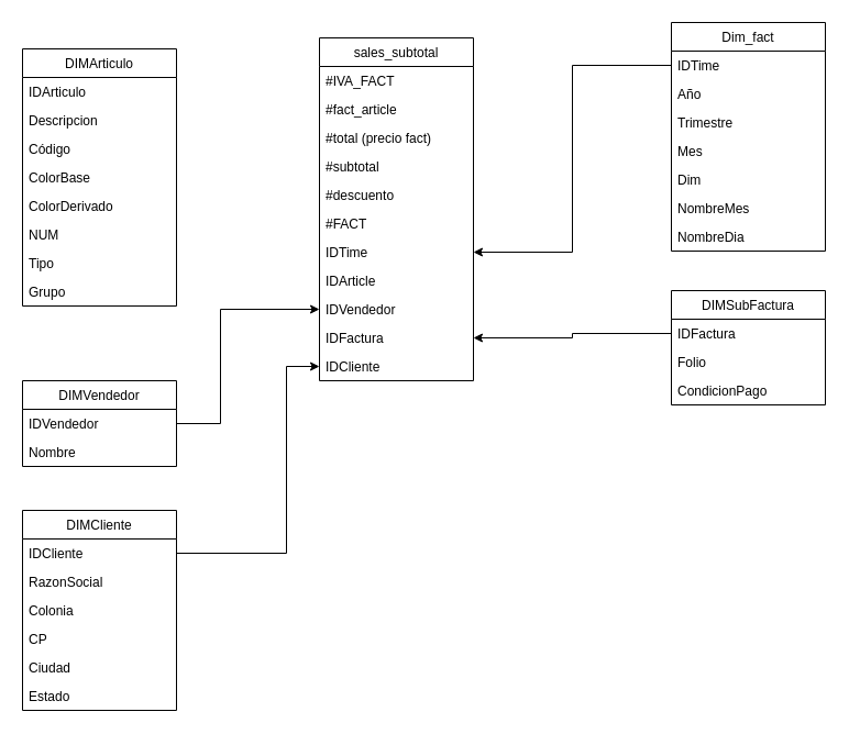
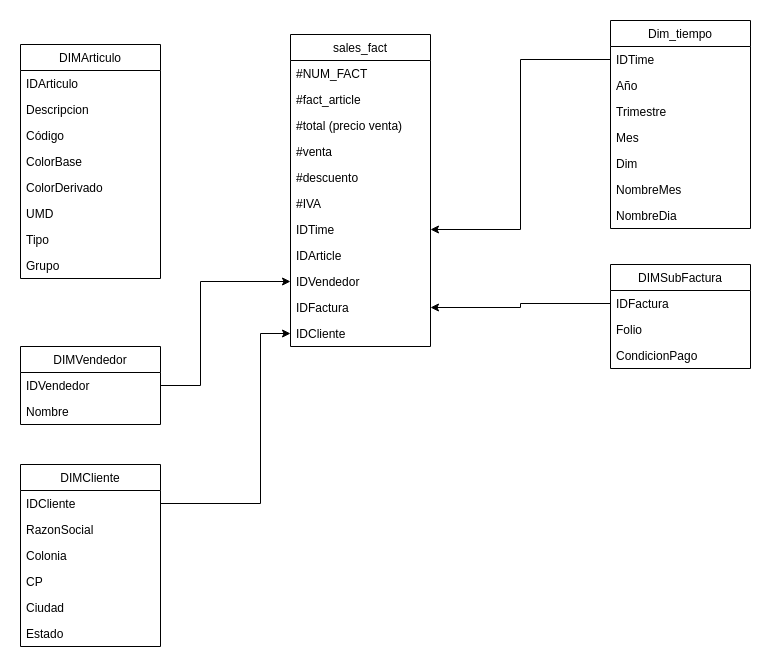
  <mxCell id="0" />
  <mxCell id="1" parent="0" />
- <mxCell id="2" value="sales_subtotal" style="swimlane;fontStyle=0;childLayout=stackLayout;horizontal=1;startSize=26;fillColor=none;horizontalStack=0;resizeParent=1;resizeParentMax=0;resizeLast=0;collapsible=1;marginBottom=0;" parent="1" vertex="1"><mxGeometry x="290" y="34" width="140" height="312" as="geometry" /></mxCell>
- <mxCell id="3" value="#IVA_FACT" style="text;strokeColor=none;fillColor=none;align=left;verticalAlign=top;spacingLeft=4;spacingRight=4;overflow=hidden;rotatable=0;points=[[0,0.5],[1,0.5]];portConstraint=eastwest;" parent="2" vertex="1"><mxGeometry y="26" width="140" height="26" as="geometry" /></mxCell>
+ <mxCell id="2" value="sales_fact" style="swimlane;fontStyle=0;childLayout=stackLayout;horizontal=1;startSize=26;fillColor=none;horizontalStack=0;resizeParent=1;resizeParentMax=0;resizeLast=0;collapsible=1;marginBottom=0;" parent="1" vertex="1"><mxGeometry x="290" y="34" width="140" height="312" as="geometry" /></mxCell>
+ <mxCell id="3" value="#NUM_FACT" style="text;strokeColor=none;fillColor=none;align=left;verticalAlign=top;spacingLeft=4;spacingRight=4;overflow=hidden;rotatable=0;points=[[0,0.5],[1,0.5]];portConstraint=eastwest;" parent="2" vertex="1"><mxGeometry y="26" width="140" height="26" as="geometry" /></mxCell>
  <mxCell id="4" value="#fact_article" style="text;strokeColor=none;fillColor=none;align=left;verticalAlign=top;spacingLeft=4;spacingRight=4;overflow=hidden;rotatable=0;points=[[0,0.5],[1,0.5]];portConstraint=eastwest;" parent="2" vertex="1"><mxGeometry y="52" width="140" height="26" as="geometry" /></mxCell>
- <mxCell id="5" value="#total (precio fact)" style="text;strokeColor=none;fillColor=none;align=left;verticalAlign=top;spacingLeft=4;spacingRight=4;overflow=hidden;rotatable=0;points=[[0,0.5],[1,0.5]];portConstraint=eastwest;" parent="2" vertex="1"><mxGeometry y="78" width="140" height="26" as="geometry" /></mxCell>
- <mxCell id="6" value="#subtotal" style="text;strokeColor=none;fillColor=none;align=left;verticalAlign=top;spacingLeft=4;spacingRight=4;overflow=hidden;rotatable=0;points=[[0,0.5],[1,0.5]];portConstraint=eastwest;" vertex="1" parent="2"><mxGeometry y="104" width="140" height="26" as="geometry" /></mxCell>
+ <mxCell id="5" value="#total (precio venta)" style="text;strokeColor=none;fillColor=none;align=left;verticalAlign=top;spacingLeft=4;spacingRight=4;overflow=hidden;rotatable=0;points=[[0,0.5],[1,0.5]];portConstraint=eastwest;" parent="2" vertex="1"><mxGeometry y="78" width="140" height="26" as="geometry" /></mxCell>
+ <mxCell id="6" value="#venta" style="text;strokeColor=none;fillColor=none;align=left;verticalAlign=top;spacingLeft=4;spacingRight=4;overflow=hidden;rotatable=0;points=[[0,0.5],[1,0.5]];portConstraint=eastwest;" vertex="1" parent="2"><mxGeometry y="104" width="140" height="26" as="geometry" /></mxCell>
  <mxCell id="7" value="#descuento" style="text;strokeColor=none;fillColor=none;align=left;verticalAlign=top;spacingLeft=4;spacingRight=4;overflow=hidden;rotatable=0;points=[[0,0.5],[1,0.5]];portConstraint=eastwest;" vertex="1" parent="2"><mxGeometry y="130" width="140" height="26" as="geometry" /></mxCell>
- <mxCell id="8" value="#FACT" style="text;strokeColor=none;fillColor=none;align=left;verticalAlign=top;spacingLeft=4;spacingRight=4;overflow=hidden;rotatable=0;points=[[0,0.5],[1,0.5]];portConstraint=eastwest;" parent="2" vertex="1"><mxGeometry y="156" width="140" height="26" as="geometry" /></mxCell>
+ <mxCell id="8" value="#IVA" style="text;strokeColor=none;fillColor=none;align=left;verticalAlign=top;spacingLeft=4;spacingRight=4;overflow=hidden;rotatable=0;points=[[0,0.5],[1,0.5]];portConstraint=eastwest;" parent="2" vertex="1"><mxGeometry y="156" width="140" height="26" as="geometry" /></mxCell>
  <mxCell id="9" value="IDTime" style="text;strokeColor=none;fillColor=none;align=left;verticalAlign=top;spacingLeft=4;spacingRight=4;overflow=hidden;rotatable=0;points=[[0,0.5],[1,0.5]];portConstraint=eastwest;" parent="2" vertex="1"><mxGeometry y="182" width="140" height="26" as="geometry" /></mxCell>
  <mxCell id="10" value="IDArticle" style="text;strokeColor=none;fillColor=none;align=left;verticalAlign=top;spacingLeft=4;spacingRight=4;overflow=hidden;rotatable=0;points=[[0,0.5],[1,0.5]];portConstraint=eastwest;" parent="2" vertex="1"><mxGeometry y="208" width="140" height="26" as="geometry" /></mxCell>
  <mxCell id="11" value="IDVendedor" style="text;strokeColor=none;fillColor=none;align=left;verticalAlign=top;spacingLeft=4;spacingRight=4;overflow=hidden;rotatable=0;points=[[0,0.5],[1,0.5]];portConstraint=eastwest;" parent="2" vertex="1"><mxGeometry y="234" width="140" height="26" as="geometry" /></mxCell>
  <mxCell id="12" value="IDFactura" style="text;strokeColor=none;fillColor=none;align=left;verticalAlign=top;spacingLeft=4;spacingRight=4;overflow=hidden;rotatable=0;points=[[0,0.5],[1,0.5]];portConstraint=eastwest;" parent="2" vertex="1"><mxGeometry y="260" width="140" height="26" as="geometry" /></mxCell>
  <mxCell id="13" value="IDCliente" style="text;strokeColor=none;fillColor=none;align=left;verticalAlign=top;spacingLeft=4;spacingRight=4;overflow=hidden;rotatable=0;points=[[0,0.5],[1,0.5]];portConstraint=eastwest;" parent="2" vertex="1"><mxGeometry y="286" width="140" height="26" as="geometry" /></mxCell>
- <mxCell id="14" value="Dim_fact" style="swimlane;fontStyle=0;childLayout=stackLayout;horizontal=1;startSize=26;fillColor=none;horizontalStack=0;resizeParent=1;resizeParentMax=0;resizeLast=0;collapsible=1;marginBottom=0;" parent="1" vertex="1"><mxGeometry x="610" y="20" width="140" height="208" as="geometry" /></mxCell>
+ <mxCell id="14" value="Dim_tiempo" style="swimlane;fontStyle=0;childLayout=stackLayout;horizontal=1;startSize=26;fillColor=none;horizontalStack=0;resizeParent=1;resizeParentMax=0;resizeLast=0;collapsible=1;marginBottom=0;" parent="1" vertex="1"><mxGeometry x="610" y="20" width="140" height="208" as="geometry" /></mxCell>
  <mxCell id="15" value="IDTime" style="text;strokeColor=none;fillColor=none;align=left;verticalAlign=top;spacingLeft=4;spacingRight=4;overflow=hidden;rotatable=0;points=[[0,0.5],[1,0.5]];portConstraint=eastwest;" parent="14" vertex="1"><mxGeometry y="26" width="140" height="26" as="geometry" /></mxCell>
  <mxCell id="16" value="Año" style="text;strokeColor=none;fillColor=none;align=left;verticalAlign=top;spacingLeft=4;spacingRight=4;overflow=hidden;rotatable=0;points=[[0,0.5],[1,0.5]];portConstraint=eastwest;" parent="14" vertex="1"><mxGeometry y="52" width="140" height="26" as="geometry" /></mxCell>
  <mxCell id="17" value="Trimestre" style="text;strokeColor=none;fillColor=none;align=left;verticalAlign=top;spacingLeft=4;spacingRight=4;overflow=hidden;rotatable=0;points=[[0,0.5],[1,0.5]];portConstraint=eastwest;" parent="14" vertex="1"><mxGeometry y="78" width="140" height="26" as="geometry" /></mxCell>
  <mxCell id="18" value="Mes" style="text;strokeColor=none;fillColor=none;align=left;verticalAlign=top;spacingLeft=4;spacingRight=4;overflow=hidden;rotatable=0;points=[[0,0.5],[1,0.5]];portConstraint=eastwest;" parent="14" vertex="1"><mxGeometry y="104" width="140" height="26" as="geometry" /></mxCell>
  <mxCell id="19" value="Dim" style="text;strokeColor=none;fillColor=none;align=left;verticalAlign=top;spacingLeft=4;spacingRight=4;overflow=hidden;rotatable=0;points=[[0,0.5],[1,0.5]];portConstraint=eastwest;" vertex="1" parent="14"><mxGeometry y="130" width="140" height="26" as="geometry" /></mxCell>
  <mxCell id="20" value="NombreMes" style="text;strokeColor=none;fillColor=none;align=left;verticalAlign=top;spacingLeft=4;spacingRight=4;overflow=hidden;rotatable=0;points=[[0,0.5],[1,0.5]];portConstraint=eastwest;" vertex="1" parent="14"><mxGeometry y="156" width="140" height="26" as="geometry" /></mxCell>
  <mxCell id="21" value="NombreDia" style="text;strokeColor=none;fillColor=none;align=left;verticalAlign=top;spacingLeft=4;spacingRight=4;overflow=hidden;rotatable=0;points=[[0,0.5],[1,0.5]];portConstraint=eastwest;" parent="14" vertex="1"><mxGeometry y="182" width="140" height="26" as="geometry" /></mxCell>
  <mxCell id="22" value="DIMVendedor" style="swimlane;fontStyle=0;childLayout=stackLayout;horizontal=1;startSize=26;fillColor=none;horizontalStack=0;resizeParent=1;resizeParentMax=0;resizeLast=0;collapsible=1;marginBottom=0;" parent="1" vertex="1"><mxGeometry x="20" y="346" width="140" height="78" as="geometry" /></mxCell>
  <mxCell id="23" value="IDVendedor" style="text;strokeColor=none;fillColor=none;align=left;verticalAlign=top;spacingLeft=4;spacingRight=4;overflow=hidden;rotatable=0;points=[[0,0.5],[1,0.5]];portConstraint=eastwest;" parent="22" vertex="1"><mxGeometry y="26" width="140" height="26" as="geometry" /></mxCell>
  <mxCell id="24" value="Nombre" style="text;strokeColor=none;fillColor=none;align=left;verticalAlign=top;spacingLeft=4;spacingRight=4;overflow=hidden;rotatable=0;points=[[0,0.5],[1,0.5]];portConstraint=eastwest;" parent="22" vertex="1"><mxGeometry y="52" width="140" height="26" as="geometry" /></mxCell>
  <mxCell id="25" value="DIMArticulo" style="swimlane;fontStyle=0;childLayout=stackLayout;horizontal=1;startSize=26;fillColor=none;horizontalStack=0;resizeParent=1;resizeParentMax=0;resizeLast=0;collapsible=1;marginBottom=0;" parent="1" vertex="1"><mxGeometry x="20" y="44" width="140" height="234" as="geometry" /></mxCell>
  <mxCell id="26" value="IDArticulo" style="text;strokeColor=none;fillColor=none;align=left;verticalAlign=top;spacingLeft=4;spacingRight=4;overflow=hidden;rotatable=0;points=[[0,0.5],[1,0.5]];portConstraint=eastwest;" parent="25" vertex="1"><mxGeometry y="26" width="140" height="26" as="geometry" /></mxCell>
  <mxCell id="27" value="Descripcion" style="text;strokeColor=none;fillColor=none;align=left;verticalAlign=top;spacingLeft=4;spacingRight=4;overflow=hidden;rotatable=0;points=[[0,0.5],[1,0.5]];portConstraint=eastwest;" parent="25" vertex="1"><mxGeometry y="52" width="140" height="26" as="geometry" /></mxCell>
  <mxCell id="28" value="Código" style="text;strokeColor=none;fillColor=none;align=left;verticalAlign=top;spacingLeft=4;spacingRight=4;overflow=hidden;rotatable=0;points=[[0,0.5],[1,0.5]];portConstraint=eastwest;" parent="25" vertex="1"><mxGeometry y="78" width="140" height="26" as="geometry" /></mxCell>
  <mxCell id="29" value="ColorBase" style="text;strokeColor=none;fillColor=none;align=left;verticalAlign=top;spacingLeft=4;spacingRight=4;overflow=hidden;rotatable=0;points=[[0,0.5],[1,0.5]];portConstraint=eastwest;" parent="25" vertex="1"><mxGeometry y="104" width="140" height="26" as="geometry" /></mxCell>
  <mxCell id="30" value="ColorDerivado" style="text;strokeColor=none;fillColor=none;align=left;verticalAlign=top;spacingLeft=4;spacingRight=4;overflow=hidden;rotatable=0;points=[[0,0.5],[1,0.5]];portConstraint=eastwest;" parent="25" vertex="1"><mxGeometry y="130" width="140" height="26" as="geometry" /></mxCell>
- <mxCell id="31" value="NUM" style="text;strokeColor=none;fillColor=none;align=left;verticalAlign=top;spacingLeft=4;spacingRight=4;overflow=hidden;rotatable=0;points=[[0,0.5],[1,0.5]];portConstraint=eastwest;" parent="25" vertex="1"><mxGeometry y="156" width="140" height="26" as="geometry" /></mxCell>
+ <mxCell id="31" value="UMD" style="text;strokeColor=none;fillColor=none;align=left;verticalAlign=top;spacingLeft=4;spacingRight=4;overflow=hidden;rotatable=0;points=[[0,0.5],[1,0.5]];portConstraint=eastwest;" parent="25" vertex="1"><mxGeometry y="156" width="140" height="26" as="geometry" /></mxCell>
  <mxCell id="32" value="Tipo" style="text;strokeColor=none;fillColor=none;align=left;verticalAlign=top;spacingLeft=4;spacingRight=4;overflow=hidden;rotatable=0;points=[[0,0.5],[1,0.5]];portConstraint=eastwest;" parent="25" vertex="1"><mxGeometry y="182" width="140" height="26" as="geometry" /></mxCell>
  <mxCell id="33" value="Grupo" style="text;strokeColor=none;fillColor=none;align=left;verticalAlign=top;spacingLeft=4;spacingRight=4;overflow=hidden;rotatable=0;points=[[0,0.5],[1,0.5]];portConstraint=eastwest;" vertex="1" parent="25"><mxGeometry y="208" width="140" height="26" as="geometry" /></mxCell>
  <mxCell id="34" value="DIMSubFactura" style="swimlane;fontStyle=0;childLayout=stackLayout;horizontal=1;startSize=26;fillColor=none;horizontalStack=0;resizeParent=1;resizeParentMax=0;resizeLast=0;collapsible=1;marginBottom=0;" parent="1" vertex="1"><mxGeometry x="610" y="264" width="140" height="104" as="geometry" /></mxCell>
  <mxCell id="35" value="IDFactura" style="text;strokeColor=none;fillColor=none;align=left;verticalAlign=top;spacingLeft=4;spacingRight=4;overflow=hidden;rotatable=0;points=[[0,0.5],[1,0.5]];portConstraint=eastwest;" parent="34" vertex="1"><mxGeometry y="26" width="140" height="26" as="geometry" /></mxCell>
  <mxCell id="36" value="Folio" style="text;strokeColor=none;fillColor=none;align=left;verticalAlign=top;spacingLeft=4;spacingRight=4;overflow=hidden;rotatable=0;points=[[0,0.5],[1,0.5]];portConstraint=eastwest;" vertex="1" parent="34"><mxGeometry y="52" width="140" height="26" as="geometry" /></mxCell>
  <mxCell id="37" value="CondicionPago" style="text;strokeColor=none;fillColor=none;align=left;verticalAlign=top;spacingLeft=4;spacingRight=4;overflow=hidden;rotatable=0;points=[[0,0.5],[1,0.5]];portConstraint=eastwest;" vertex="1" parent="34"><mxGeometry y="78" width="140" height="26" as="geometry" /></mxCell>
  <mxCell id="38" style="edgeStyle=orthogonalEdgeStyle;rounded=0;orthogonalLoop=1;jettySize=auto;html=1;exitX=1;exitY=0.5;exitDx=0;exitDy=0;entryX=0;entryY=0.5;entryDx=0;entryDy=0;" parent="1" source="23" target="11" edge="1"><mxGeometry relative="1" as="geometry"><Array as="points"><mxPoint x="200" y="385" /><mxPoint x="200" y="281" /></Array></mxGeometry></mxCell>
  <mxCell id="39" style="edgeStyle=orthogonalEdgeStyle;rounded=0;orthogonalLoop=1;jettySize=auto;html=1;exitX=0;exitY=0.5;exitDx=0;exitDy=0;entryX=1;entryY=0.5;entryDx=0;entryDy=0;" parent="1" source="15" target="9" edge="1"><mxGeometry relative="1" as="geometry" /></mxCell>
  <mxCell id="40" style="edgeStyle=orthogonalEdgeStyle;rounded=0;orthogonalLoop=1;jettySize=auto;html=1;exitX=0;exitY=0.5;exitDx=0;exitDy=0;entryX=1;entryY=0.5;entryDx=0;entryDy=0;" parent="1" source="35" target="12" edge="1"><mxGeometry relative="1" as="geometry" /></mxCell>
  <mxCell id="41" value="DIMCliente" style="swimlane;fontStyle=0;childLayout=stackLayout;horizontal=1;startSize=26;fillColor=none;horizontalStack=0;resizeParent=1;resizeParentMax=0;resizeLast=0;collapsible=1;marginBottom=0;" parent="1" vertex="1"><mxGeometry x="20" y="464" width="140" height="182" as="geometry" /></mxCell>
  <mxCell id="42" value="IDCliente" style="text;strokeColor=none;fillColor=none;align=left;verticalAlign=top;spacingLeft=4;spacingRight=4;overflow=hidden;rotatable=0;points=[[0,0.5],[1,0.5]];portConstraint=eastwest;" parent="41" vertex="1"><mxGeometry y="26" width="140" height="26" as="geometry" /></mxCell>
  <mxCell id="43" value="RazonSocial" style="text;strokeColor=none;fillColor=none;align=left;verticalAlign=top;spacingLeft=4;spacingRight=4;overflow=hidden;rotatable=0;points=[[0,0.5],[1,0.5]];portConstraint=eastwest;" parent="41" vertex="1"><mxGeometry y="52" width="140" height="26" as="geometry" /></mxCell>
  <mxCell id="44" value="Colonia" style="text;strokeColor=none;fillColor=none;align=left;verticalAlign=top;spacingLeft=4;spacingRight=4;overflow=hidden;rotatable=0;points=[[0,0.5],[1,0.5]];portConstraint=eastwest;" parent="41" vertex="1"><mxGeometry y="78" width="140" height="26" as="geometry" /></mxCell>
  <mxCell id="45" value="CP" style="text;strokeColor=none;fillColor=none;align=left;verticalAlign=top;spacingLeft=4;spacingRight=4;overflow=hidden;rotatable=0;points=[[0,0.5],[1,0.5]];portConstraint=eastwest;" parent="41" vertex="1"><mxGeometry y="104" width="140" height="26" as="geometry" /></mxCell>
  <mxCell id="46" value="Ciudad" style="text;strokeColor=none;fillColor=none;align=left;verticalAlign=top;spacingLeft=4;spacingRight=4;overflow=hidden;rotatable=0;points=[[0,0.5],[1,0.5]];portConstraint=eastwest;" parent="41" vertex="1"><mxGeometry y="130" width="140" height="26" as="geometry" /></mxCell>
  <mxCell id="47" value="Estado" style="text;strokeColor=none;fillColor=none;align=left;verticalAlign=top;spacingLeft=4;spacingRight=4;overflow=hidden;rotatable=0;points=[[0,0.5],[1,0.5]];portConstraint=eastwest;" vertex="1" parent="41"><mxGeometry y="156" width="140" height="26" as="geometry" /></mxCell>
  <mxCell id="48" style="edgeStyle=orthogonalEdgeStyle;rounded=0;orthogonalLoop=1;jettySize=auto;html=1;exitX=1;exitY=0.5;exitDx=0;exitDy=0;entryX=0;entryY=0.5;entryDx=0;entryDy=0;" parent="1" source="42" target="13" edge="1"><mxGeometry relative="1" as="geometry"><Array as="points"><mxPoint x="260" y="503" /><mxPoint x="260" y="333" /></Array></mxGeometry></mxCell>
